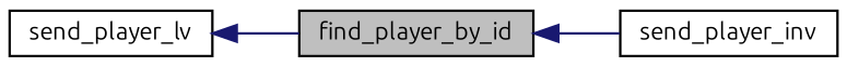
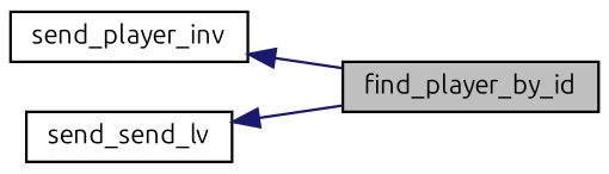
  digraph {
    fontname=Ubuntu
    rankdir=LR
    node [color=black fillcolor=white fontname=Ubuntu fontsize=10 shape=record style=filled]
    edge [color=midnightblue dir=back fontname=Ubuntu fontsize=10 labelfontname=Helvetica labelfontsize=10 style=solid]
    n1 [fillcolor=grey75 fontcolor=black height=0.2 label=find_player_by_id width=0.4]
    n2 [height=0.2 label=send_player_inv width=0.4]
-   n3 [height=0.2 label=send_player_lv width=0.4]
-   n1 -> n2
+   n3 [height=0.2 label=send_send_lv width=0.4]
+   n2 -> n1
    n3 -> n1
  }
